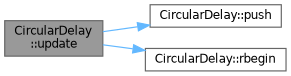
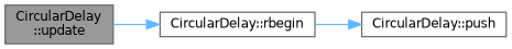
  digraph {
    rankdir=LR
    node [color=grey40 fillcolor=white fontname=Helvetica fontsize=10 shape=box style=filled]
    edge [color=steelblue1 fontname=Helvetica fontsize=10 labelfontname=Helvetica labelfontsize=10 style=solid]
    n1 [color=gray40 fillcolor=grey60 fontcolor=black height=0.2 label="CircularDelay\l::update" width=0.4]
    n2 [height=0.2 label="CircularDelay::push" width=0.4]
    n3 [height=0.2 label="CircularDelay::rbegin" width=0.4]
-   n1 -> n2
+   n3 -> n2
    n1 -> n3
  }
